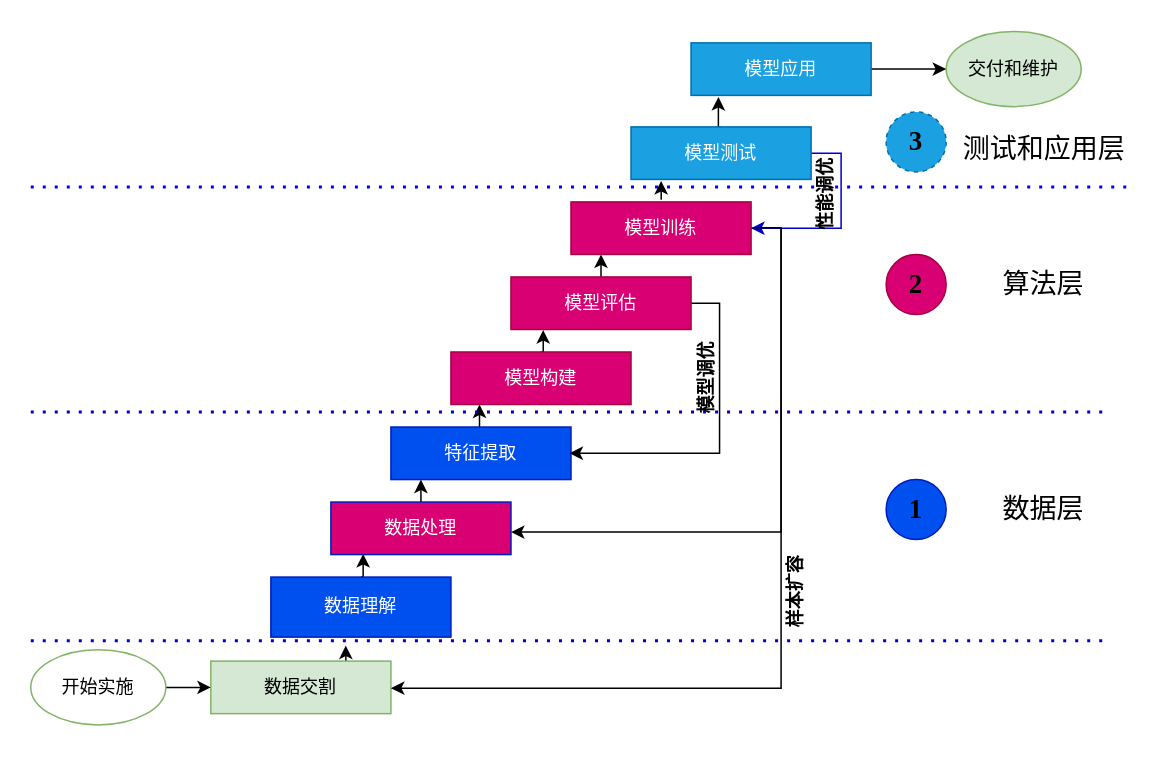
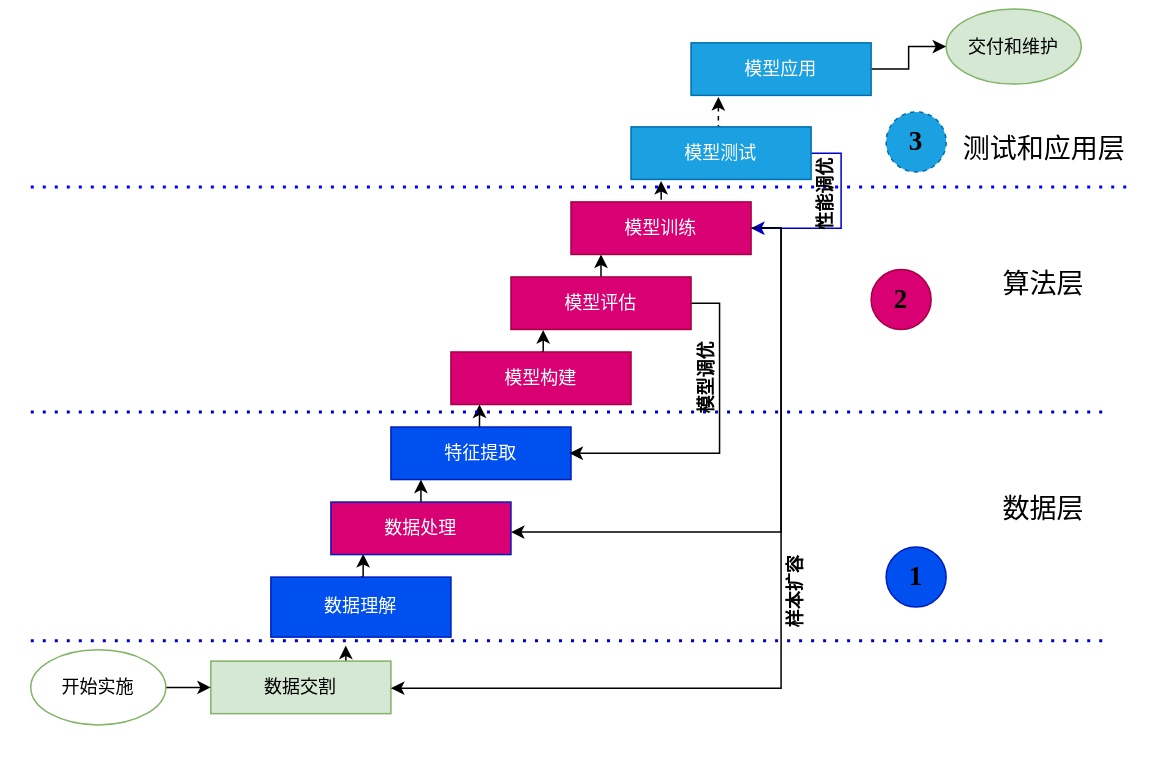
  <mxCell id="0" />
  <mxCell id="1" parent="0" />
  <mxCell id="2" style="edgeStyle=orthogonalEdgeStyle;rounded=0;orthogonalLoop=1;jettySize=auto;html=1;exitX=0.75;exitY=0;exitDx=0;exitDy=0;entryX=0.416;entryY=0.991;entryDx=0;entryDy=0;entryPerimeter=0;fontFamily=Times New Roman;" edge="1" parent="1" source="3"><mxGeometry relative="1" as="geometry"><mxPoint x="229.92" y="429.64" as="targetPoint" /></mxGeometry></mxCell>
  <mxCell id="3" value="数据交割" style="rounded=0;whiteSpace=wrap;html=1;fontFamily=Times New Roman;fillColor=#d5e8d4;strokeColor=#82b366;" vertex="1" parent="1"><mxGeometry x="140" y="440" width="120" height="35" as="geometry" /></mxCell>
  <mxCell id="4" style="edgeStyle=orthogonalEdgeStyle;rounded=0;orthogonalLoop=1;jettySize=auto;html=1;exitX=1;exitY=0.5;exitDx=0;exitDy=0;entryX=0;entryY=0.5;entryDx=0;entryDy=0;fontFamily=Times New Roman;" edge="1" parent="1" source="5" target="3"><mxGeometry relative="1" as="geometry" /></mxCell>
  <mxCell id="5" value="开始实施" style="ellipse;whiteSpace=wrap;html=1;fontFamily=Times New Roman;fillColor=#ffffff;strokeColor=#82b366;" vertex="1" parent="1"><mxGeometry x="20" y="432.5" width="90" height="50" as="geometry" /></mxCell>
  <mxCell id="6" style="edgeStyle=orthogonalEdgeStyle;rounded=0;orthogonalLoop=1;jettySize=auto;html=1;exitX=0.5;exitY=0;exitDx=0;exitDy=0;entryX=0.179;entryY=0.989;entryDx=0;entryDy=0;entryPerimeter=0;fontFamily=Times New Roman;" edge="1" parent="1" source="7" target="9"><mxGeometry relative="1" as="geometry" /></mxCell>
  <mxCell id="7" value="数据理解" style="rounded=0;whiteSpace=wrap;html=1;fontFamily=Times New Roman;fillColor=#0050ef;fontColor=#ffffff;strokeColor=#001DBC;" vertex="1" parent="1"><mxGeometry x="180" y="384" width="120" height="40" as="geometry" /></mxCell>
  <mxCell id="8" style="edgeStyle=orthogonalEdgeStyle;rounded=0;orthogonalLoop=1;jettySize=auto;html=1;exitX=0.516;exitY=0.036;exitDx=0;exitDy=0;exitPerimeter=0;fontFamily=Times New Roman;" edge="1" parent="1" source="9"><mxGeometry relative="1" as="geometry"><mxPoint x="280" y="319" as="targetPoint" /><mxPoint x="280" y="329" as="sourcePoint" /></mxGeometry></mxCell>
  <mxCell id="9" value="数据处理" style="rounded=0;whiteSpace=wrap;html=1;fontFamily=Times New Roman;fillColor=#d80073;fontColor=#ffffff;strokeColor=#001DBC;" vertex="1" parent="1"><mxGeometry x="220" y="334" width="120" height="35" as="geometry" /></mxCell>
  <mxCell id="10" style="edgeStyle=orthogonalEdgeStyle;rounded=0;orthogonalLoop=1;jettySize=auto;html=1;exitX=0.492;exitY=0;exitDx=0;exitDy=0;exitPerimeter=0;fontFamily=Times New Roman;" edge="1" parent="1" source="11"><mxGeometry relative="1" as="geometry"><mxPoint x="319" y="269" as="targetPoint" /><mxPoint x="319" y="279" as="sourcePoint" /></mxGeometry></mxCell>
  <mxCell id="11" value="特征提取" style="rounded=0;whiteSpace=wrap;html=1;fontFamily=Times New Roman;fillColor=#0050ef;fontColor=#ffffff;strokeColor=#001DBC;" vertex="1" parent="1"><mxGeometry x="260" y="284" width="120" height="35" as="geometry" /></mxCell>
- <mxCell id="12" value="交付和维护" style="ellipse;whiteSpace=wrap;html=1;fontFamily=Times New Roman;fillColor=#d5e8d4;strokeColor=#82b366;" vertex="1" parent="1"><mxGeometry x="630" y="20.5" width="90" height="50" as="geometry" /></mxCell>
+ <mxCell id="12" value="交付和维护" style="ellipse;whiteSpace=wrap;html=1;fontFamily=Times New Roman;fillColor=#d5e8d4;strokeColor=#82b366;" vertex="1" parent="1"><mxGeometry x="630" y="5.5" width="90" height="50" as="geometry" /></mxCell>
  <mxCell id="13" style="edgeStyle=orthogonalEdgeStyle;rounded=0;orthogonalLoop=1;jettySize=auto;html=1;exitX=0.5;exitY=0;exitDx=0;exitDy=0;entryX=0.179;entryY=1.012;entryDx=0;entryDy=0;entryPerimeter=0;fontFamily=Times New Roman;" edge="1" parent="1" source="14" target="17"><mxGeometry relative="1" as="geometry" /></mxCell>
  <mxCell id="14" value="模型构建" style="rounded=0;whiteSpace=wrap;html=1;fontFamily=Times New Roman;fillColor=#d80073;fontColor=#ffffff;strokeColor=#A50040;" vertex="1" parent="1"><mxGeometry x="300" y="234" width="120" height="35" as="geometry" /></mxCell>
  <mxCell id="15" style="edgeStyle=orthogonalEdgeStyle;rounded=0;orthogonalLoop=1;jettySize=auto;html=1;exitX=0.5;exitY=0;exitDx=0;exitDy=0;fontFamily=Times New Roman;" edge="1" parent="1" source="17"><mxGeometry relative="1" as="geometry"><mxPoint x="400" y="169" as="targetPoint" /><mxPoint x="400" y="179" as="sourcePoint" /></mxGeometry></mxCell>
  <mxCell id="16" style="edgeStyle=orthogonalEdgeStyle;rounded=0;orthogonalLoop=1;jettySize=auto;html=1;exitX=1;exitY=0.5;exitDx=0;exitDy=0;entryX=1;entryY=0.5;entryDx=0;entryDy=0;fontFamily=Times New Roman;" edge="1" parent="1"><mxGeometry relative="1" as="geometry"><mxPoint x="459" y="201.5" as="sourcePoint" /><mxPoint x="379" y="301.5" as="targetPoint" /><Array as="points"><mxPoint x="479" y="202" /><mxPoint x="479" y="302" /></Array></mxGeometry></mxCell>
  <mxCell id="17" value="模型评估" style="rounded=0;whiteSpace=wrap;html=1;fontFamily=Times New Roman;fillColor=#d80073;fontColor=#ffffff;strokeColor=#A50040;" vertex="1" parent="1"><mxGeometry x="340" y="184" width="120" height="35" as="geometry" /></mxCell>
  <mxCell id="18" style="edgeStyle=orthogonalEdgeStyle;rounded=0;orthogonalLoop=1;jettySize=auto;html=1;exitX=0.501;exitY=-0.039;exitDx=0;exitDy=0;exitPerimeter=0;fontFamily=Times New Roman;" edge="1" parent="1" source="20"><mxGeometry relative="1" as="geometry"><mxPoint x="440.027" y="120" as="targetPoint" /><mxPoint x="440" y="130" as="sourcePoint" /></mxGeometry></mxCell>
  <mxCell id="19" style="edgeStyle=orthogonalEdgeStyle;rounded=0;orthogonalLoop=1;jettySize=auto;html=1;exitX=1;exitY=0.5;exitDx=0;exitDy=0;fontFamily=Times New Roman;" edge="1" parent="1" source="20"><mxGeometry relative="1" as="geometry"><mxPoint x="340" y="354" as="targetPoint" /><Array as="points"><mxPoint x="520" y="152" /><mxPoint x="520" y="354" /><mxPoint x="340" y="354" /></Array></mxGeometry></mxCell>
  <mxCell id="20" value="模型训练" style="rounded=0;whiteSpace=wrap;html=1;fontFamily=Times New Roman;fillColor=#d80073;fontColor=#ffffff;strokeColor=#A50040;" vertex="1" parent="1"><mxGeometry x="380" y="134" width="120" height="35" as="geometry" /></mxCell>
- <mxCell id="21" style="edgeStyle=orthogonalEdgeStyle;rounded=0;orthogonalLoop=1;jettySize=auto;html=1;exitX=0.5;exitY=0;exitDx=0;exitDy=0;entryX=0.152;entryY=1.031;entryDx=0;entryDy=0;entryPerimeter=0;fontFamily=Times New Roman;" edge="1" parent="1" source="23" target="25"><mxGeometry relative="1" as="geometry"><Array as="points"><mxPoint x="478" y="84" /></Array></mxGeometry></mxCell>
+ <mxCell id="21" style="edgeStyle=orthogonalEdgeStyle;rounded=0;orthogonalLoop=1;jettySize=auto;html=1;exitX=0.5;exitY=0;exitDx=0;exitDy=0;entryX=0.152;entryY=1.031;entryDx=0;entryDy=0;entryPerimeter=0;fontFamily=Times New Roman;dashed=1;" edge="1" parent="1" source="23" target="25"><mxGeometry relative="1" as="geometry"><Array as="points"><mxPoint x="478" y="84" /></Array></mxGeometry></mxCell>
  <mxCell id="22" style="edgeStyle=orthogonalEdgeStyle;rounded=0;orthogonalLoop=1;jettySize=auto;html=1;exitX=1;exitY=0.5;exitDx=0;exitDy=0;entryX=1;entryY=0.5;entryDx=0;entryDy=0;fontFamily=Times New Roman;fontSize=12;fontColor=#000000;strokeColor=#0000CC;" edge="1" parent="1" source="23" target="20"><mxGeometry relative="1" as="geometry" /></mxCell>
  <mxCell id="23" value="模型测试" style="rounded=0;whiteSpace=wrap;html=1;fontFamily=Times New Roman;fillColor=#1ba1e2;fontColor=#ffffff;strokeColor=#006EAF;" vertex="1" parent="1"><mxGeometry x="420" y="84" width="120" height="35" as="geometry" /></mxCell>
  <mxCell id="24" style="edgeStyle=orthogonalEdgeStyle;rounded=0;orthogonalLoop=1;jettySize=auto;html=1;exitX=1;exitY=0.5;exitDx=0;exitDy=0;entryX=0;entryY=0.5;entryDx=0;entryDy=0;fontFamily=Times New Roman;" edge="1" parent="1" source="25" target="12"><mxGeometry relative="1" as="geometry" /></mxCell>
  <mxCell id="25" value="模型应用" style="rounded=0;whiteSpace=wrap;html=1;fontFamily=Times New Roman;fillColor=#1ba1e2;fontColor=#ffffff;strokeColor=#006EAF;" vertex="1" parent="1"><mxGeometry x="460" y="28" width="120" height="35" as="geometry" /></mxCell>
  <mxCell id="26" value="" style="endArrow=none;dashed=1;html=1;dashPattern=1 3;strokeWidth=2;rounded=0;strokeColor=#0000CC;fontFamily=Times New Roman;" edge="1" parent="1"><mxGeometry width="50" height="50" relative="1" as="geometry"><mxPoint x="20" y="274" as="sourcePoint" /><mxPoint x="740" y="274" as="targetPoint" /></mxGeometry></mxCell>
  <mxCell id="27" value="" style="endArrow=none;dashed=1;html=1;dashPattern=1 3;strokeWidth=2;rounded=0;strokeColor=#0000FF;fontFamily=Times New Roman;" edge="1" parent="1"><mxGeometry width="50" height="50" relative="1" as="geometry"><mxPoint x="20" y="124" as="sourcePoint" /><mxPoint x="750" y="124" as="targetPoint" /></mxGeometry></mxCell>
- <mxCell id="28" value="&lt;font color=&quot;#000000&quot; size=&quot;1&quot; style=&quot;&quot;&gt;&lt;b style=&quot;font-size: 18px;&quot;&gt;1&lt;/b&gt;&lt;/font&gt;" style="ellipse;whiteSpace=wrap;html=1;aspect=fixed;fillColor=#0050ef;strokeColor=#001DBC;fontColor=#ffffff;fontFamily=Times New Roman;" vertex="1" parent="1"><mxGeometry x="590" y="319" width="40" height="40" as="geometry" /></mxCell>
- <mxCell id="29" value="&lt;font color=&quot;#000000&quot; size=&quot;1&quot; style=&quot;&quot;&gt;&lt;b style=&quot;font-size: 18px;&quot;&gt;2&lt;/b&gt;&lt;/font&gt;" style="ellipse;whiteSpace=wrap;html=1;aspect=fixed;fillColor=#d80073;strokeColor=#A50040;fontColor=#ffffff;fontFamily=Times New Roman;" vertex="1" parent="1"><mxGeometry x="590" y="169" width="40" height="40" as="geometry" /></mxCell>
+ <mxCell id="28" value="&lt;font color=&quot;#000000&quot; size=&quot;1&quot; style=&quot;&quot;&gt;&lt;b style=&quot;font-size: 18px;&quot;&gt;1&lt;/b&gt;&lt;/font&gt;" style="ellipse;whiteSpace=wrap;html=1;aspect=fixed;fillColor=#0050ef;strokeColor=#001DBC;fontColor=#ffffff;fontFamily=Times New Roman;" vertex="1" parent="1"><mxGeometry x="590" y="364" width="40" height="40" as="geometry" /></mxCell>
+ <mxCell id="29" value="&lt;font color=&quot;#000000&quot; size=&quot;1&quot; style=&quot;&quot;&gt;&lt;b style=&quot;font-size: 18px;&quot;&gt;2&lt;/b&gt;&lt;/font&gt;" style="ellipse;whiteSpace=wrap;html=1;aspect=fixed;fillColor=#d80073;strokeColor=#A50040;fontColor=#ffffff;fontFamily=Times New Roman;" vertex="1" parent="1"><mxGeometry x="580" y="179" width="40" height="40" as="geometry" /></mxCell>
  <mxCell id="30" value="&lt;font color=&quot;#000000&quot; size=&quot;1&quot; style=&quot;&quot;&gt;&lt;b style=&quot;font-size: 18px;&quot;&gt;3&lt;/b&gt;&lt;/font&gt;" style="ellipse;whiteSpace=wrap;html=1;aspect=fixed;fillColor=#1ba1e2;strokeColor=#006EAF;fontColor=#ffffff;fontFamily=Times New Roman;dashed=1;" vertex="1" parent="1"><mxGeometry x="590" y="74" width="40" height="40" as="geometry" /></mxCell>
  <mxCell id="31" value="算法层" style="text;html=1;strokeColor=none;fillColor=none;align=center;verticalAlign=middle;whiteSpace=wrap;rounded=0;fontSize=18;fontColor=#000000;fontFamily=Times New Roman;" vertex="1" parent="1"><mxGeometry x="660" y="174" width="70" height="30" as="geometry" /></mxCell>
  <mxCell id="32" value="数据层" style="text;html=1;strokeColor=none;fillColor=none;align=center;verticalAlign=middle;whiteSpace=wrap;rounded=0;fontSize=18;fontColor=#000000;fontFamily=Times New Roman;" vertex="1" parent="1"><mxGeometry x="655" y="324" width="80" height="30" as="geometry" /></mxCell>
  <mxCell id="33" value="测试和应用层" style="text;html=1;strokeColor=none;fillColor=none;align=center;verticalAlign=middle;whiteSpace=wrap;rounded=0;fontSize=18;fontColor=#000000;fontFamily=Times New Roman;" vertex="1" parent="1"><mxGeometry x="637.5" y="84" width="115" height="30" as="geometry" /></mxCell>
  <mxCell id="34" value="" style="endArrow=none;dashed=1;html=1;dashPattern=1 3;strokeWidth=2;rounded=0;strokeColor=#0000CC;fontFamily=Times New Roman;" edge="1" parent="1"><mxGeometry width="50" height="50" relative="1" as="geometry"><mxPoint x="20" y="426.5" as="sourcePoint" /><mxPoint x="740" y="426.5" as="targetPoint" /></mxGeometry></mxCell>
  <mxCell id="35" style="edgeStyle=orthogonalEdgeStyle;rounded=0;orthogonalLoop=1;jettySize=auto;html=1;fontFamily=Times New Roman;exitX=1.009;exitY=0.491;exitDx=0;exitDy=0;exitPerimeter=0;" edge="1" parent="1" source="20" target="3"><mxGeometry relative="1" as="geometry"><mxPoint x="500" y="154" as="sourcePoint" /><mxPoint x="350" y="364" as="targetPoint" /><Array as="points"><mxPoint x="520" y="151" /><mxPoint x="520" y="458" /></Array></mxGeometry></mxCell>
  <mxCell id="36" value="样本扩容" style="text;html=1;strokeColor=none;fillColor=none;align=center;verticalAlign=middle;whiteSpace=wrap;rounded=0;fontFamily=Times New Roman;fontSize=12;fontColor=#000000;rotation=-90;fontStyle=1" vertex="1" parent="1"><mxGeometry x="500" y="384" width="60" height="20" as="geometry" /></mxCell>
  <mxCell id="37" value="模型调优" style="text;html=1;strokeColor=none;fillColor=none;align=center;verticalAlign=middle;whiteSpace=wrap;rounded=0;fontFamily=Times New Roman;fontSize=12;fontColor=#000000;rotation=-90;fontStyle=1" vertex="1" parent="1"><mxGeometry x="440" y="241.5" width="60" height="20" as="geometry" /></mxCell>
  <mxCell id="38" value="性能调优" style="text;html=1;strokeColor=none;fillColor=none;align=center;verticalAlign=middle;whiteSpace=wrap;rounded=0;fontFamily=Times New Roman;fontSize=12;fontColor=#000000;rotation=-90;fontStyle=1" vertex="1" parent="1"><mxGeometry x="520" y="119" width="60" height="20" as="geometry" /></mxCell>
